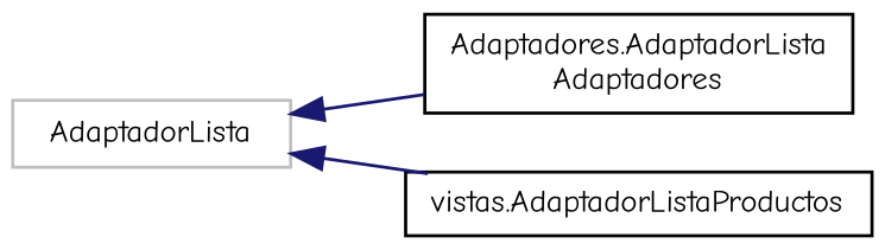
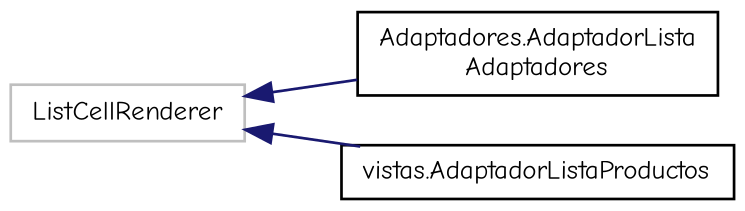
  digraph {
    fontname="Comic Neue"
    rankdir=LR
    node [color=black fillcolor=white fontname="Comic Neue" fontsize=10 shape=record style=filled]
    edge [color=midnightblue dir=back fontname="Comic Neue" fontsize=10 labelfontname=Helvetica labelfontsize=10 style=solid]
-   n1 [color=grey75 height=0.2 label=AdaptadorLista width=0.4]
+   n1 [color=grey75 height=0.2 label=ListCellRenderer width=0.4]
    n2 [height=0.2 label="Adaptadores.AdaptadorLista\lAdaptadores" width=0.4]
    n3 [height=0.2 label="vistas.AdaptadorListaProductos" width=0.4]
    n1 -> n2
    n1 -> n3
  }
